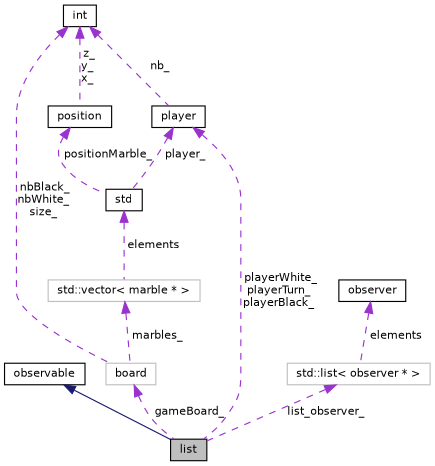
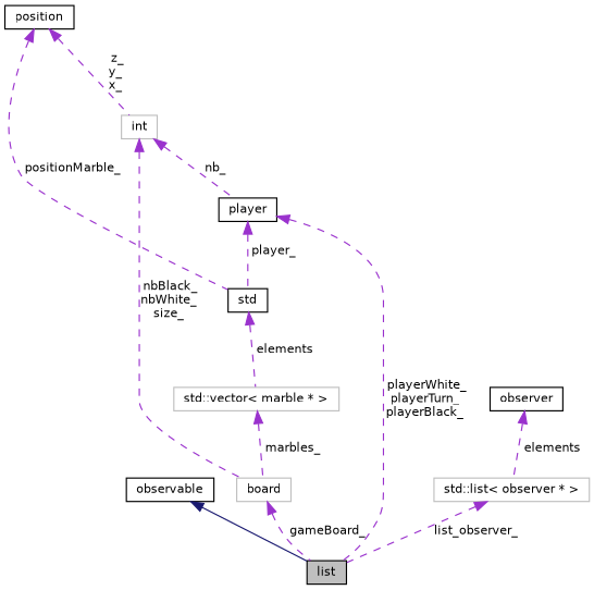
  digraph {
    node [color=black fillcolor=white fontname=Helvetica fontsize=10 shape=record style=filled]
    edge [color=darkorchid3 dir=back fontname=Helvetica fontsize=10 labelfontname=Helvetica labelfontsize=10 style=dashed]
    n1 [fillcolor=grey75 fontcolor=black height=0.2 label=list width=0.4]
    n2 [height=0.2 label=observable width=0.4]
    n3 [color=grey75 height=0.2 label=board width=0.4]
    n4 [color=grey75 height=0.2 label="std::vector\< marble * \>" width=0.4]
    n5 [height=0.2 label=std width=0.4]
    n6 [height=0.2 label=position width=0.4]
-   n7 [height=0.2 label=int width=0.4]
+   n7 [color=grey75 height=0.2 label=int width=0.4]
    n8 [height=0.2 label=player width=0.4]
    n9 [color=grey75 height=0.2 label="std::list\< observer * \>" width=0.4]
    n10 [height=0.2 label=observer width=0.4]
    n2 -> n1 [color=midnightblue style=solid]
    n3 -> n1 [label=" gameBoard_"]
    n4 -> n3 [label=" marbles_"]
    n5 -> n4 [label=" elements"]
    n6 -> n5 [label=" positionMarble_"]
    n7 -> n3 [label=" nbBlack_\nnbWhite_\nsize_"]
-   n7 -> n6 [label=" z_\ny_\nx_"]
+   n6 -> n7 [label=" z_\ny_\nx_"]
    n7 -> n8 [label=" nb_"]
    n8 -> n1 [label=" playerWhite_\nplayerTurn_\nplayerBlack_"]
    n8 -> n5 [label=" player_"]
    n9 -> n1 [label=" list_observer_"]
    n10 -> n9 [label=" elements"]
  }
